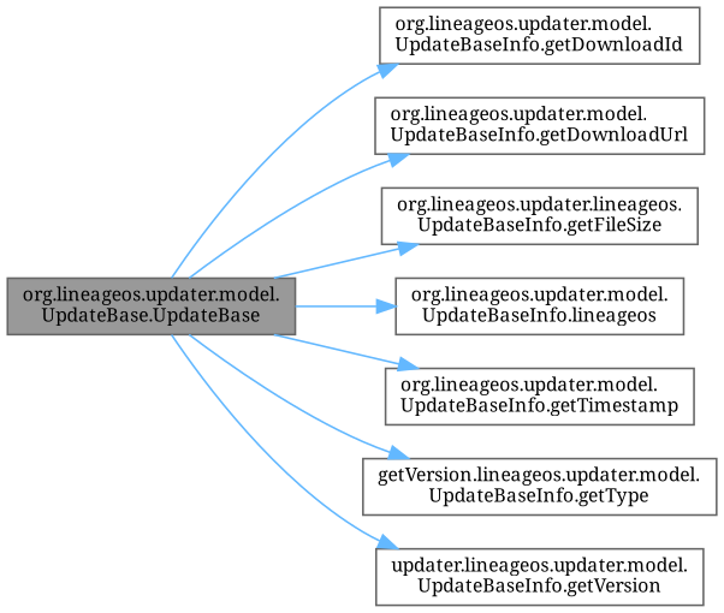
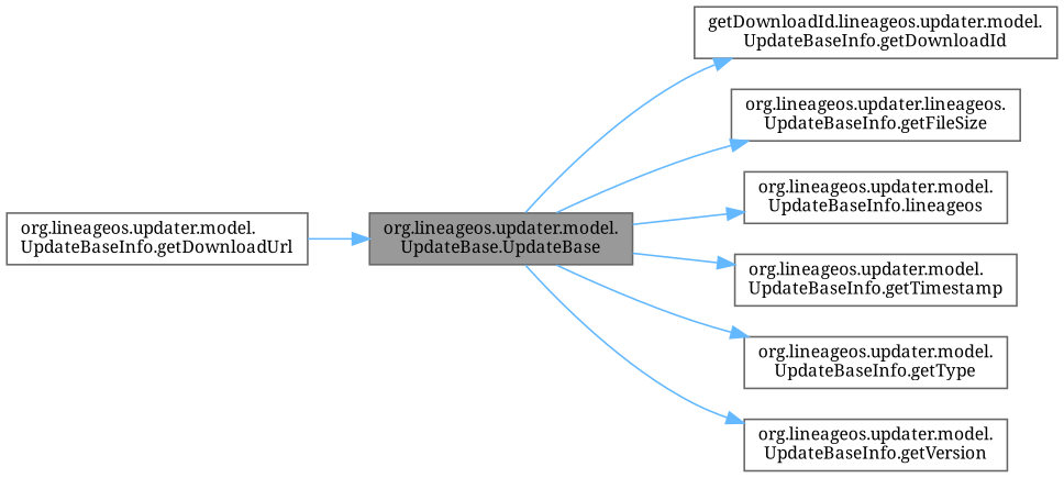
  digraph {
    fontname="Noto Serif"
    rankdir=LR
    node [color=grey40 fillcolor=white fontname="Noto Serif" fontsize=10 shape=box style=filled]
    edge [color=steelblue1 fontname="Noto Serif" fontsize=10 labelfontname=Helvetica labelfontsize=10 style=solid]
    n1 [color=gray40 fillcolor=grey60 fontcolor=black height=0.2 label="org.lineageos.updater.model.\lUpdateBase.UpdateBase" width=0.4]
-   n2 [height=0.2 label="org.lineageos.updater.model.\lUpdateBaseInfo.getDownloadId" width=0.4]
+   n2 [height=0.2 label="getDownloadId.lineageos.updater.model.\lUpdateBaseInfo.getDownloadId" width=0.4]
    n3 [height=0.2 label="org.lineageos.updater.model.\lUpdateBaseInfo.getDownloadUrl" width=0.4]
    n4 [height=0.2 label="org.lineageos.updater.lineageos.\lUpdateBaseInfo.getFileSize" width=0.4]
    n5 [height=0.2 label="org.lineageos.updater.model.\lUpdateBaseInfo.lineageos" width=0.4]
    n6 [height=0.2 label="org.lineageos.updater.model.\lUpdateBaseInfo.getTimestamp" width=0.4]
-   n7 [height=0.2 label="getVersion.lineageos.updater.model.\lUpdateBaseInfo.getType" width=0.4]
-   n8 [height=0.2 label="updater.lineageos.updater.model.\lUpdateBaseInfo.getVersion" width=0.4]
+   n7 [height=0.2 label="org.lineageos.updater.model.\lUpdateBaseInfo.getType" width=0.4]
+   n8 [height=0.2 label="org.lineageos.updater.model.\lUpdateBaseInfo.getVersion" width=0.4]
    n1 -> n2
-   n1 -> n3
+   n3 -> n1
    n1 -> n4
    n1 -> n5
    n1 -> n6
    n1 -> n7
    n1 -> n8
  }
